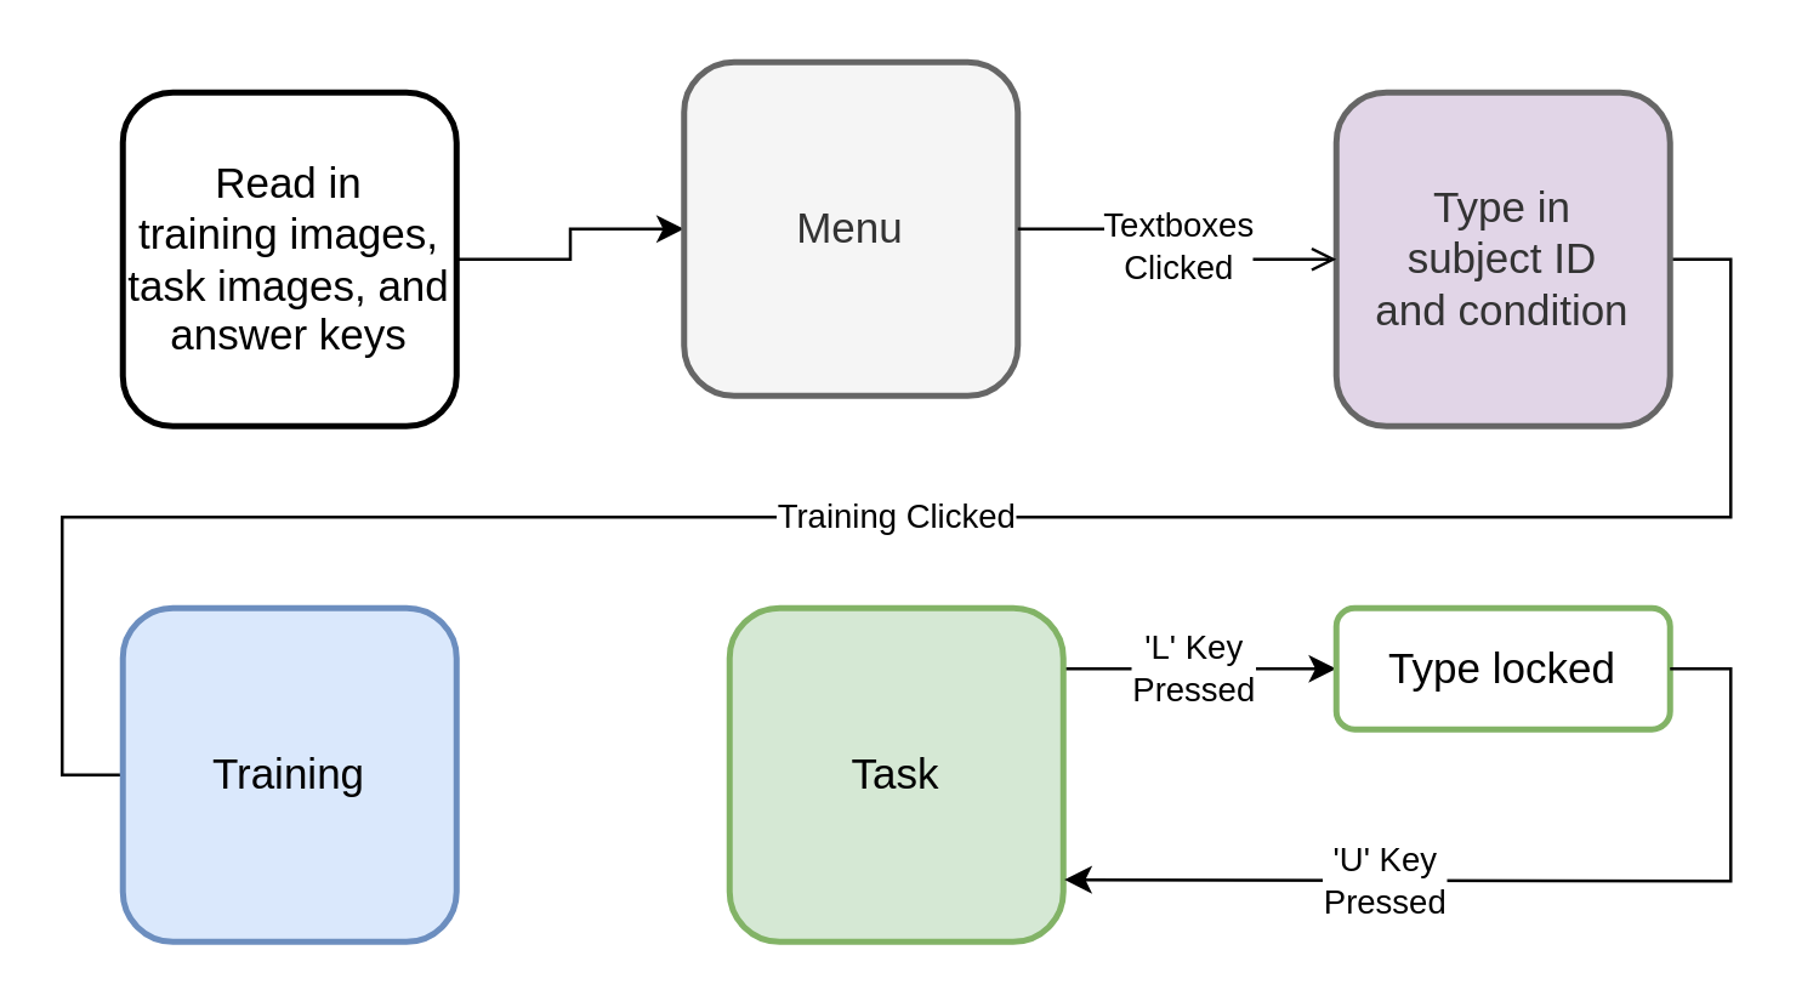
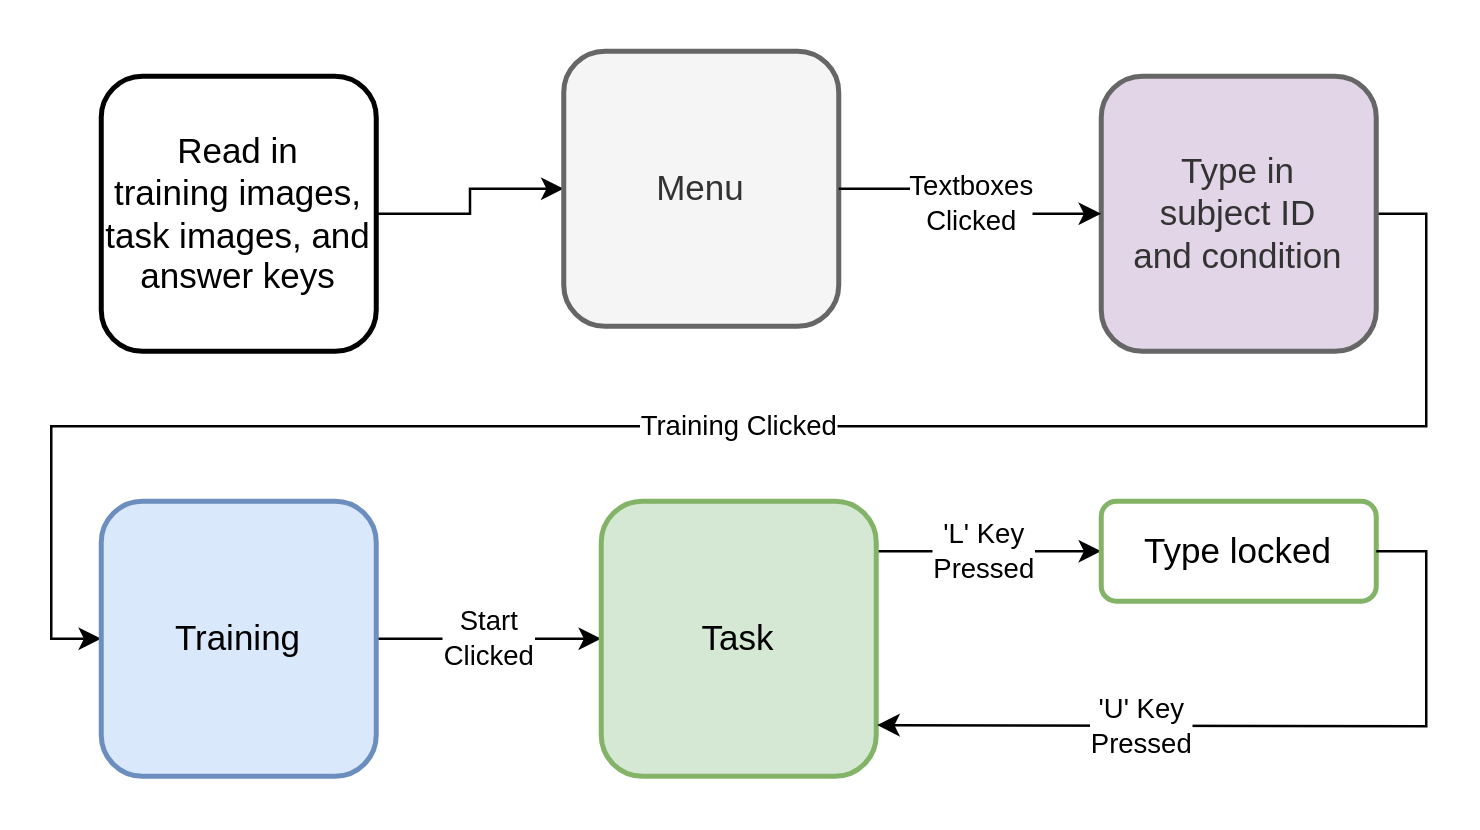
  <mxCell id="0" />
  <mxCell id="1" parent="0" />
  <mxCell id="2" value="" style="edgeStyle=orthogonalEdgeStyle;rounded=0;orthogonalLoop=1;jettySize=auto;html=1;" parent="1" source="3" target="4" edge="1"><mxGeometry relative="1" as="geometry" /></mxCell>
  <mxCell id="3" value="&lt;font style=&quot;font-size: 14px;&quot;&gt;Read in &lt;br&gt;training images, task images, and answer keys&lt;/font&gt;" style="rounded=1;whiteSpace=wrap;html=1;strokeWidth=2;" parent="1" vertex="1"><mxGeometry x="40" y="30" width="110" height="110" as="geometry" /></mxCell>
  <mxCell id="4" value="&lt;span style=&quot;font-size: 14px;&quot;&gt;Menu&lt;/span&gt;" style="rounded=1;whiteSpace=wrap;html=1;fillColor=#f5f5f5;fontColor=#333333;strokeColor=#666666;strokeWidth=2;" parent="1" vertex="1"><mxGeometry x="225" y="20" width="110" height="110" as="geometry" /></mxCell>
- <mxCell id="5" value="Training Clicked" style="edgeStyle=orthogonalEdgeStyle;rounded=0;orthogonalLoop=1;jettySize=auto;html=1;entryX=0;entryY=0.5;entryDx=0;entryDy=0;exitX=1;exitY=0.5;exitDx=0;exitDy=0;endArrow=none;" parent="1" source="6" target="8" edge="1"><mxGeometry relative="1" as="geometry"><Array as="points"><mxPoint x="570" y="85" /><mxPoint x="570" y="170" /><mxPoint x="20" y="170" /><mxPoint x="20" y="255" /></Array></mxGeometry></mxCell>
+ <mxCell id="5" value="Training Clicked" style="edgeStyle=orthogonalEdgeStyle;rounded=0;orthogonalLoop=1;jettySize=auto;html=1;entryX=0;entryY=0.5;entryDx=0;entryDy=0;exitX=1;exitY=0.5;exitDx=0;exitDy=0;" parent="1" source="6" target="8" edge="1"><mxGeometry relative="1" as="geometry"><Array as="points"><mxPoint x="570" y="85" /><mxPoint x="570" y="170" /><mxPoint x="20" y="170" /><mxPoint x="20" y="255" /></Array></mxGeometry></mxCell>
  <mxCell id="6" value="&lt;span style=&quot;font-size: 14px;&quot;&gt;Type in&lt;br&gt;subject ID &lt;br&gt;and condition&lt;/span&gt;" style="rounded=1;whiteSpace=wrap;html=1;fillColor=#e1d5e7;fontColor=#333333;strokeColor=#666666;strokeWidth=2;" parent="1" vertex="1"><mxGeometry x="440" y="30" width="110" height="110" as="geometry" /></mxCell>
+ <mxCell id="7" value="Start&lt;br&gt;Clicked" style="edgeStyle=orthogonalEdgeStyle;rounded=0;orthogonalLoop=1;jettySize=auto;html=1;exitX=1;exitY=0.5;exitDx=0;exitDy=0;entryX=0;entryY=0.5;entryDx=0;entryDy=0;" parent="1" source="8" target="10" edge="1"><mxGeometry relative="1" as="geometry"><mxPoint x="160" y="290" as="sourcePoint" /></mxGeometry></mxCell>
  <mxCell id="8" value="&lt;span style=&quot;font-size: 14px;&quot;&gt;Training&lt;/span&gt;" style="rounded=1;whiteSpace=wrap;html=1;fillColor=#dae8fc;strokeColor=#6c8ebf;strokeWidth=2;" parent="1" vertex="1"><mxGeometry x="40" y="200" width="110" height="110" as="geometry" /></mxCell>
  <mxCell id="9" value="'L' Key&lt;br&gt;Pressed" style="edgeStyle=orthogonalEdgeStyle;rounded=0;orthogonalLoop=1;jettySize=auto;html=1;exitX=0.994;exitY=0.148;exitDx=0;exitDy=0;exitPerimeter=0;" parent="1" source="10" target="11" edge="1"><mxGeometry relative="1" as="geometry"><Array as="points"><mxPoint x="349" y="220" /></Array></mxGeometry></mxCell>
  <mxCell id="10" value="&lt;span style=&quot;font-size: 14px;&quot;&gt;Task&lt;/span&gt;" style="rounded=1;whiteSpace=wrap;html=1;fillColor=#d5e8d4;strokeColor=#82b366;strokeWidth=2;" parent="1" vertex="1"><mxGeometry x="240" y="200" width="110" height="110" as="geometry" /></mxCell>
  <mxCell id="11" value="&lt;span style=&quot;font-size: 14px;&quot;&gt;Type locked&lt;/span&gt;" style="rounded=1;whiteSpace=wrap;html=1;strokeColor=#82B366;strokeWidth=2;" parent="1" vertex="1"><mxGeometry x="440" y="200" width="110" height="40" as="geometry" /></mxCell>
  <mxCell id="12" value="'U' Key&lt;br&gt;Pressed" style="endArrow=classic;html=1;rounded=0;exitX=1;exitY=0.5;exitDx=0;exitDy=0;entryX=1.003;entryY=0.814;entryDx=0;entryDy=0;entryPerimeter=0;" parent="1" source="11" target="10" edge="1"><mxGeometry x="0.318" width="50" height="50" relative="1" as="geometry"><mxPoint x="310" y="250" as="sourcePoint" /><mxPoint x="550" y="290" as="targetPoint" /><Array as="points"><mxPoint x="570" y="220" /><mxPoint x="570" y="290" /></Array><mxPoint as="offset" /></mxGeometry></mxCell>
- <mxCell id="13" value="Textboxes&lt;br&gt;Clicked" style="edgeStyle=orthogonalEdgeStyle;rounded=0;orthogonalLoop=1;jettySize=auto;html=1;exitX=1;exitY=0.5;exitDx=0;exitDy=0;entryX=0;entryY=0.5;entryDx=0;entryDy=0;endArrow=open;" parent="1" source="4" target="6" edge="1"><mxGeometry relative="1" as="geometry"><mxPoint x="160" y="95" as="sourcePoint" /><mxPoint x="250" y="95" as="targetPoint" /></mxGeometry></mxCell>
+ <mxCell id="13" value="Textboxes&lt;br&gt;Clicked" style="edgeStyle=orthogonalEdgeStyle;rounded=0;orthogonalLoop=1;jettySize=auto;html=1;exitX=1;exitY=0.5;exitDx=0;exitDy=0;entryX=0;entryY=0.5;entryDx=0;entryDy=0;" parent="1" source="4" target="6" edge="1"><mxGeometry relative="1" as="geometry"><mxPoint x="160" y="95" as="sourcePoint" /><mxPoint x="250" y="95" as="targetPoint" /></mxGeometry></mxCell>
